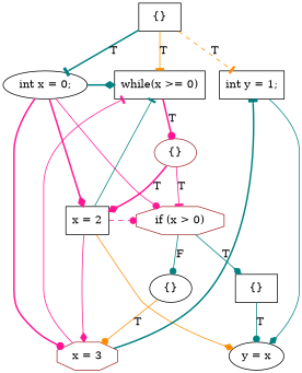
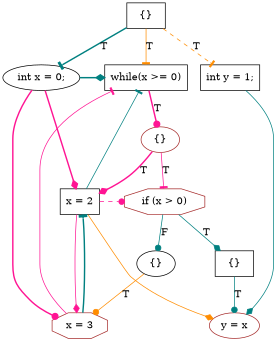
  digraph {
    rankdir=TD
    node [color=black shape=box]
    edge [arrowhead=diamond color=deeppink style=solid]
    n1 [label="int x = 0;" shape=ellipse]
    n2 [label="while(x >= 0)"]
    n3 [label="int y = 1;"]
    n4 [color=brown label="{}" shape=ellipse]
    n5 [color=brown label="if (x > 0)" shape=octagon]
    n6 [label="x = 2"]
    n7 [label="{}"]
    n8 [label="{}" shape=ellipse]
-   n9 [label="y = x" shape=ellipse]
+   n9 [color=brown label="y = x" shape=ellipse]
    n10 [color=brown label="x = 3" shape=octagon]
    n11 [label="{}"]
    subgraph sub_1 {
      rank=same
      n1
      n2
      n3
    }
    subgraph sub_2 {
      rank=same
      n4
    }
    subgraph sub_3 {
      rank=same
      n5
      n6
    }
    subgraph sub_4 {
      rank=same
      n7
      n8
    }
    subgraph sub_5 {
      rank=same
      n9
      n10
    }
    n1 -> n2 [color=teal style=bold]
-   n1 -> n5 [arrowhead=dot]
    n1 -> n6 [style=bold]
    n1 -> n10 [arrowhead=dot style=bold]
    n2 -> n4 [arrowhead=dot label=T style=bold]
    n3 -> n9 [color=teal]
    n4 -> n5 [arrowhead=tee label=T]
    n4 -> n6 [label=T style=bold]
    n5 -> n7 [color=teal label=T]
    n5 -> n8 [arrowhead=dot color=teal label=F]
    n6 -> n2 [arrowhead=tee color=teal]
    n6 -> n5 [arrowhead=dot style=dashed]
    n6 -> n9 [color=darkorange]
    n6 -> n10
    n7 -> n9 [arrowhead=dot color=teal label=T]
    n8 -> n10 [arrowhead=dot color=darkorange label=T]
    n10 -> n2 [arrowhead=tee]
-   n10 -> n3 [arrowhead=tee color=teal style=bold]
+   n10 -> n6 [arrowhead=tee color=teal style=bold]
    n11 -> n1 [arrowhead=tee color=teal label=T style=bold]
    n11 -> n2 [arrowhead=tee color=darkorange label=T]
    n11 -> n3 [arrowhead=tee color=darkorange label=T style=dashed]
  }
